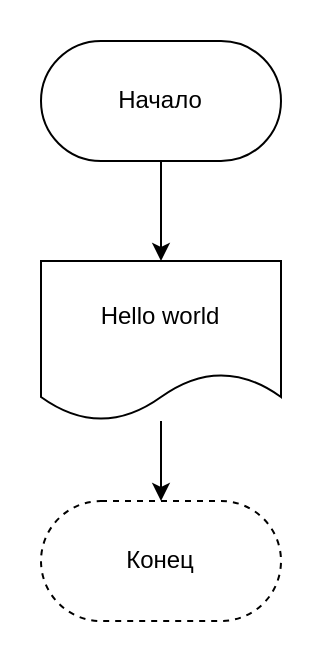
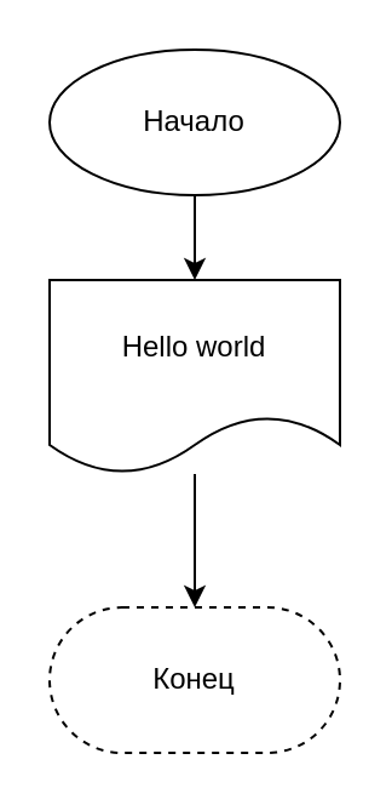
  <mxCell id="0" />
  <mxCell id="1" parent="0" />
  <mxCell id="2" value="" style="edgeStyle=orthogonalEdgeStyle;rounded=0;orthogonalLoop=1;jettySize=auto;html=1;exitX=0.5;exitY=1;exitDx=0;exitDy=0;" edge="1" parent="1" source="6" target="4"><mxGeometry relative="1" as="geometry"><mxPoint x="80" y="100" as="sourcePoint" /></mxGeometry></mxCell>
  <mxCell id="3" value="" style="edgeStyle=orthogonalEdgeStyle;rounded=0;orthogonalLoop=1;jettySize=auto;html=1;entryX=0.5;entryY=0;entryDx=0;entryDy=0;" edge="1" parent="1" source="4" target="5"><mxGeometry relative="1" as="geometry"><mxPoint x="80" y="240" as="targetPoint" /></mxGeometry></mxCell>
- <mxCell id="4" value="Hello world" style="shape=document;whiteSpace=wrap;html=1;boundedLbl=1;" vertex="1" parent="1"><mxGeometry x="20" y="130" width="120" height="80" as="geometry" /></mxCell>
+ <mxCell id="4" value="Hello world" style="shape=document;whiteSpace=wrap;html=1;boundedLbl=1;" vertex="1" parent="1"><mxGeometry x="20" y="115" width="120" height="80" as="geometry" /></mxCell>
  <mxCell id="5" value="Конец" style="rounded=1;whiteSpace=wrap;html=1;arcSize=50;dashed=1;" vertex="1" parent="1"><mxGeometry x="20" y="250" width="120" height="60" as="geometry" /></mxCell>
- <mxCell id="6" value="Начало" style="rounded=1;whiteSpace=wrap;html=1;arcSize=50;" vertex="1" parent="1"><mxGeometry x="20" y="20" width="120" height="60" as="geometry" /></mxCell>
+ <mxCell id="6" value="Начало" style="ellipse;whiteSpace=wrap;html=1;arcSize=50;" vertex="1" parent="1"><mxGeometry x="20" y="20" width="120" height="60" as="geometry" /></mxCell>
